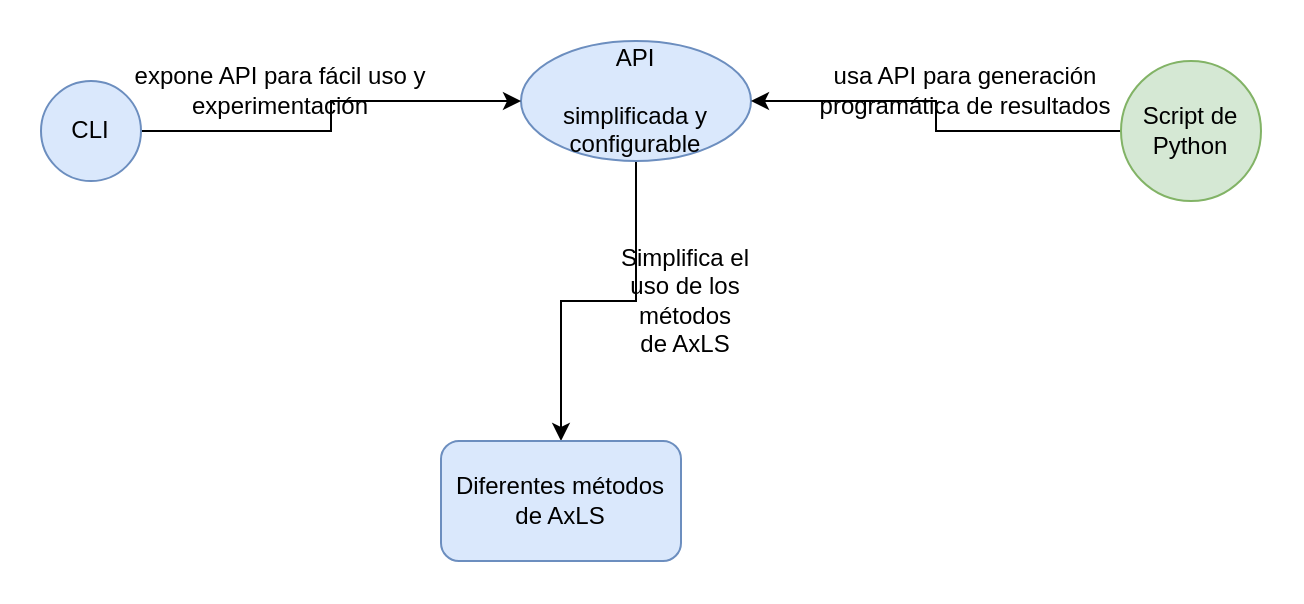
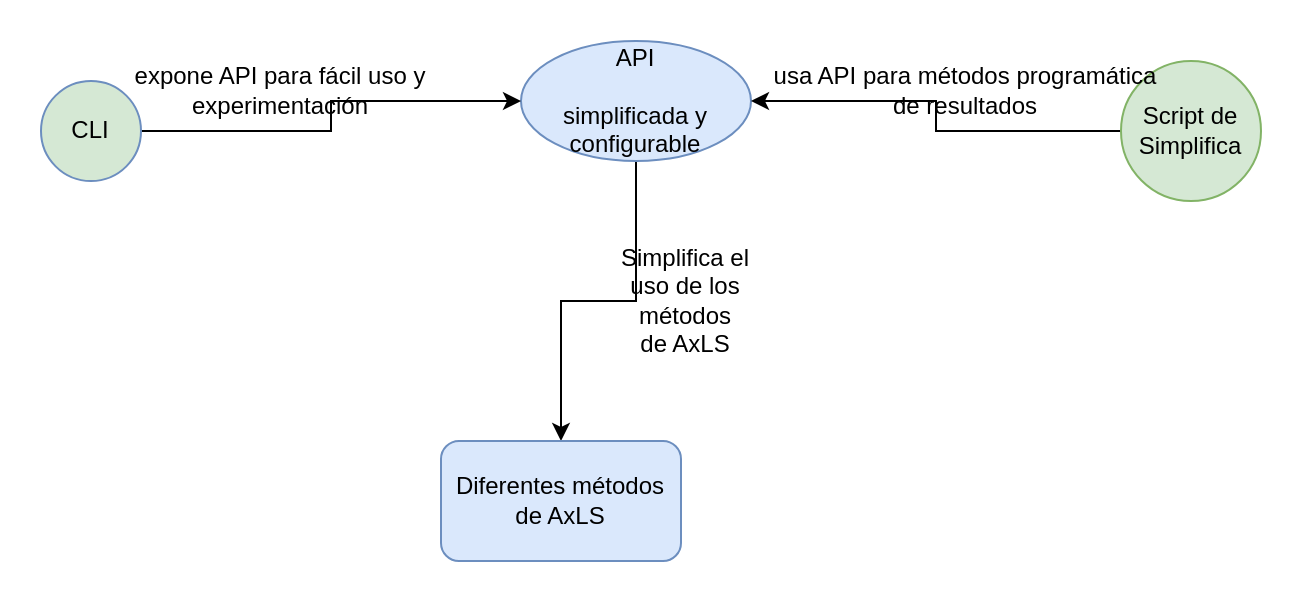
  <mxCell id="0" />
  <mxCell id="1" parent="0" />
  <mxCell id="2" value="" style="edgeStyle=orthogonalEdgeStyle;rounded=0;orthogonalLoop=1;jettySize=auto;html=1;" edge="1" parent="1" source="3" target="10"><mxGeometry relative="1" as="geometry" /></mxCell>
  <mxCell id="3" value="&lt;div&gt;API&lt;br&gt;&lt;br&gt;&lt;/div&gt;simplificada y configurable" style="ellipse;whiteSpace=wrap;html=1;aspect=fixed;fillColor=#dae8fc;strokeColor=#6c8ebf;" vertex="1" parent="1"><mxGeometry x="260" y="20" width="115" height="60" as="geometry" /></mxCell>
  <mxCell id="4" value="" style="edgeStyle=orthogonalEdgeStyle;rounded=0;orthogonalLoop=1;jettySize=auto;html=1;" edge="1" parent="1" source="5" target="3"><mxGeometry relative="1" as="geometry" /></mxCell>
- <mxCell id="5" value="CLI" style="ellipse;whiteSpace=wrap;html=1;aspect=fixed;fillColor=#dae8fc;strokeColor=#6c8ebf;" vertex="1" parent="1"><mxGeometry x="20" y="40" width="50" height="50" as="geometry" /></mxCell>
+ <mxCell id="5" value="CLI" style="ellipse;whiteSpace=wrap;html=1;aspect=fixed;fillColor=#d5e8d4;strokeColor=#6c8ebf;" vertex="1" parent="1"><mxGeometry x="20" y="40" width="50" height="50" as="geometry" /></mxCell>
  <mxCell id="6" value="expone API para fácil uso y experimentación" style="text;html=1;align=center;verticalAlign=middle;whiteSpace=wrap;rounded=0;" vertex="1" parent="1"><mxGeometry x="60" y="30" width="160" height="30" as="geometry" /></mxCell>
  <mxCell id="7" value="" style="edgeStyle=orthogonalEdgeStyle;rounded=0;orthogonalLoop=1;jettySize=auto;html=1;exitX=0;exitY=0.5;exitDx=0;exitDy=0;entryX=1;entryY=0.5;entryDx=0;entryDy=0;" edge="1" parent="1" source="8" target="3"><mxGeometry relative="1" as="geometry"><mxPoint x="330" y="140" as="targetPoint" /><mxPoint x="330" y="84.739" as="sourcePoint" /></mxGeometry></mxCell>
- <mxCell id="8" value="&lt;div&gt;Script de&lt;/div&gt;&lt;div&gt;Python&lt;/div&gt;" style="ellipse;whiteSpace=wrap;html=1;aspect=fixed;fillColor=#d5e8d4;strokeColor=#82b366;" vertex="1" parent="1"><mxGeometry x="560" y="30" width="70" height="70" as="geometry" /></mxCell>
- <mxCell id="9" value="usa API para generación programática de resultados" style="text;html=1;align=center;verticalAlign=middle;whiteSpace=wrap;rounded=0;" vertex="1" parent="1"><mxGeometry x="385" y="30" width="195" height="30" as="geometry" /></mxCell>
+ <mxCell id="8" value="&lt;div&gt;Script de&lt;/div&gt;&lt;div&gt;Simplifica&lt;/div&gt;" style="ellipse;whiteSpace=wrap;html=1;aspect=fixed;fillColor=#d5e8d4;strokeColor=#82b366;" vertex="1" parent="1"><mxGeometry x="560" y="30" width="70" height="70" as="geometry" /></mxCell>
+ <mxCell id="9" value="usa API para métodos programática de resultados" style="text;html=1;align=center;verticalAlign=middle;whiteSpace=wrap;rounded=0;" vertex="1" parent="1"><mxGeometry x="385" y="30" width="195" height="30" as="geometry" /></mxCell>
  <mxCell id="10" value="Diferentes métodos de AxLS" style="rounded=1;whiteSpace=wrap;html=1;fillColor=#dae8fc;strokeColor=#6c8ebf;" vertex="1" parent="1"><mxGeometry x="220" y="220" width="120" height="60" as="geometry" /></mxCell>
  <mxCell id="11" value="&lt;div&gt;Simplifica el uso de los métodos&lt;/div&gt;de AxLS" style="text;html=1;align=center;verticalAlign=middle;whiteSpace=wrap;rounded=0;" vertex="1" parent="1"><mxGeometry x="305" y="110" width="75" height="80" as="geometry" /></mxCell>
